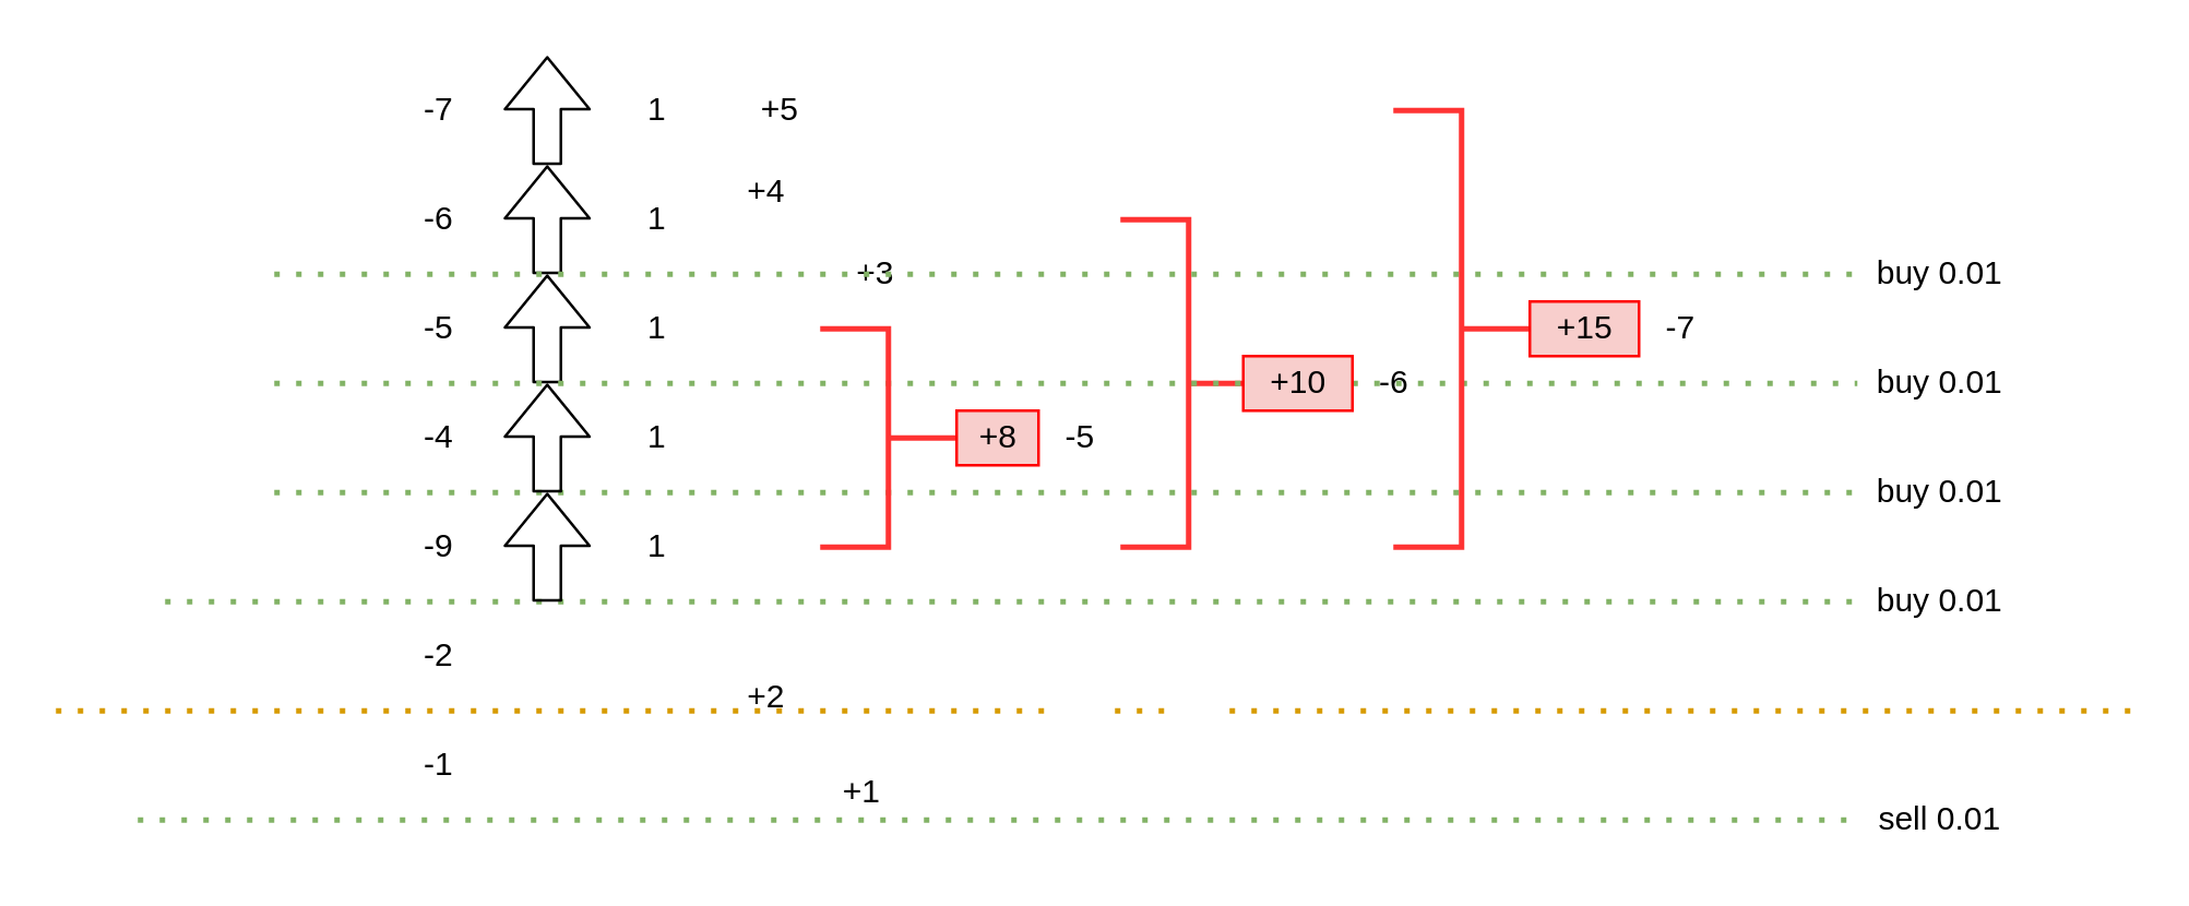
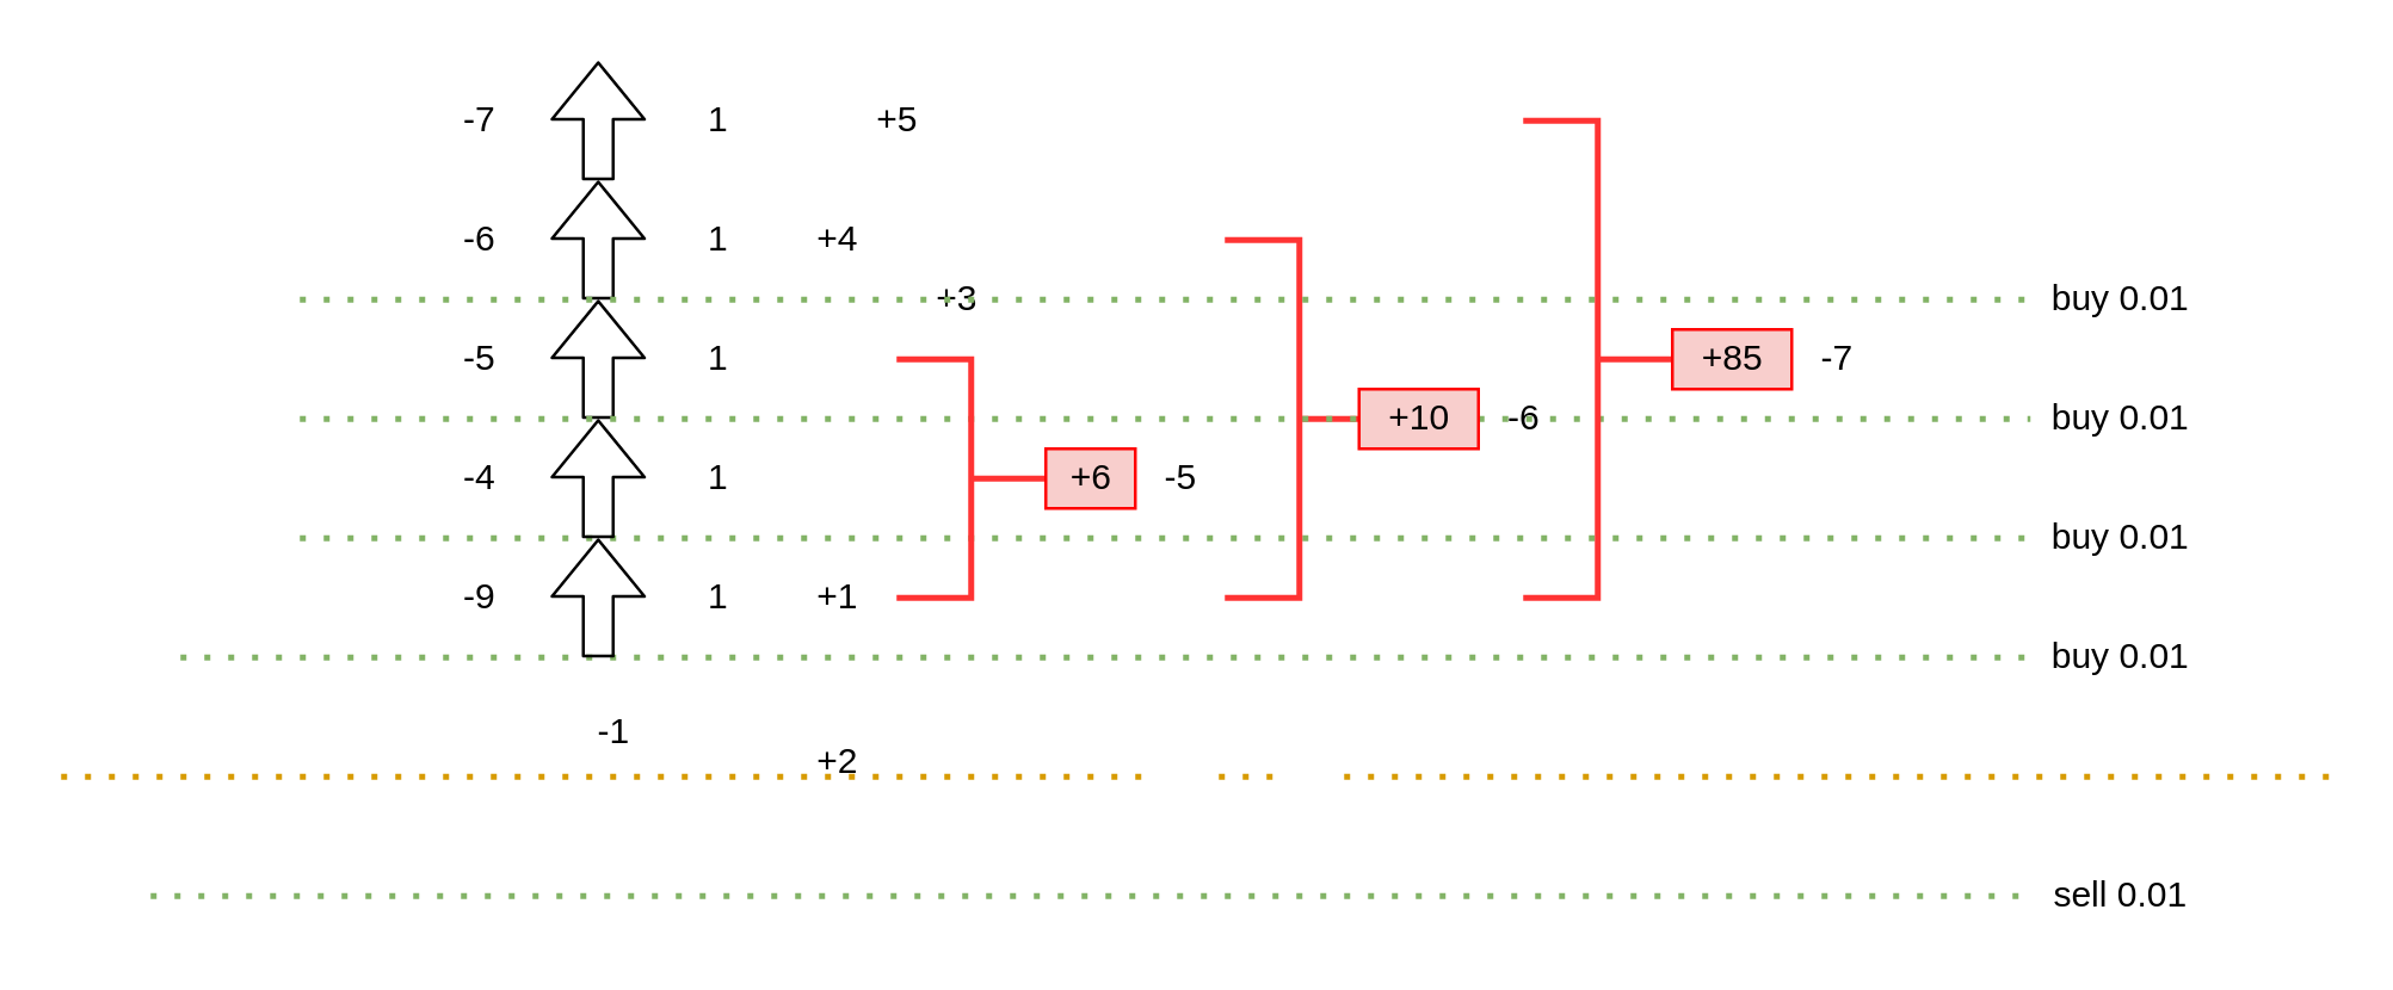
  <mxCell id="0" />
  <mxCell id="1" parent="0" />
  <mxCell id="2" value="" style="endArrow=none;dashed=1;html=1;dashPattern=1 3;strokeWidth=2;fillColor=#d5e8d4;strokeColor=#82b366;startArrow=none;" edge="1" parent="1" source="8"><mxGeometry width="50" height="50" relative="1" as="geometry"><mxPoint x="100" y="220" as="sourcePoint" /><mxPoint x="740" y="220" as="targetPoint" /></mxGeometry></mxCell>
  <mxCell id="3" value="" style="endArrow=none;dashed=1;html=1;dashPattern=1 3;strokeWidth=2;fillColor=#ffe6cc;strokeColor=#d79b00;startArrow=none;" edge="1" parent="1"><mxGeometry width="50" height="50" relative="1" as="geometry"><mxPoint x="450" y="260" as="sourcePoint" /><mxPoint x="780" y="260" as="targetPoint" /></mxGeometry></mxCell>
  <mxCell id="4" value="" style="endArrow=none;dashed=1;html=1;dashPattern=1 3;strokeWidth=2;fillColor=#d5e8d4;strokeColor=#82b366;startArrow=none;" edge="1" parent="1" source="14"><mxGeometry width="50" height="50" relative="1" as="geometry"><mxPoint x="100" y="300" as="sourcePoint" /><mxPoint x="740" y="300" as="targetPoint" /></mxGeometry></mxCell>
  <mxCell id="5" value="" style="endArrow=none;dashed=1;html=1;dashPattern=1 3;strokeWidth=2;fillColor=#d5e8d4;strokeColor=#82b366;startArrow=none;" edge="1" parent="1" source="10"><mxGeometry width="50" height="50" relative="1" as="geometry"><mxPoint x="100" y="180" as="sourcePoint" /><mxPoint x="740" y="180" as="targetPoint" /></mxGeometry></mxCell>
  <mxCell id="6" value="" style="endArrow=none;dashed=1;html=1;dashPattern=1 3;strokeWidth=2;fillColor=#d5e8d4;strokeColor=#82b366;startArrow=none;" edge="1" parent="1" source="12"><mxGeometry width="50" height="50" relative="1" as="geometry"><mxPoint x="100" y="140" as="sourcePoint" /><mxPoint x="740" y="140" as="targetPoint" /></mxGeometry></mxCell>
  <mxCell id="7" value="" style="endArrow=none;dashed=1;html=1;dashPattern=1 3;strokeWidth=2;fillColor=#d5e8d4;strokeColor=#82b366;startArrow=none;" edge="1" parent="1" source="43"><mxGeometry width="50" height="50" relative="1" as="geometry"><mxPoint x="100" y="100" as="sourcePoint" /><mxPoint x="740" y="100" as="targetPoint" /></mxGeometry></mxCell>
  <mxCell id="8" value="buy 0.01" style="text;html=1;resizable=0;autosize=1;align=center;verticalAlign=middle;points=[];fillColor=none;strokeColor=none;rounded=0;" vertex="1" parent="1"><mxGeometry x="680" y="210" width="60" height="20" as="geometry" /></mxCell>
  <mxCell id="9" value="" style="endArrow=none;dashed=1;html=1;dashPattern=1 3;strokeWidth=2;fillColor=#d5e8d4;strokeColor=#82b366;" edge="1" parent="1" target="8"><mxGeometry width="50" height="50" relative="1" as="geometry"><mxPoint x="60" y="220" as="sourcePoint" /><mxPoint x="660" y="220" as="targetPoint" /></mxGeometry></mxCell>
  <mxCell id="10" value="buy 0.01" style="text;html=1;resizable=0;autosize=1;align=center;verticalAlign=middle;points=[];fillColor=none;strokeColor=none;rounded=0;" vertex="1" parent="1"><mxGeometry x="680" y="170" width="60" height="20" as="geometry" /></mxCell>
  <mxCell id="11" value="" style="endArrow=none;dashed=1;html=1;dashPattern=1 3;strokeWidth=2;fillColor=#d5e8d4;strokeColor=#82b366;" edge="1" parent="1" target="10"><mxGeometry width="50" height="50" relative="1" as="geometry"><mxPoint x="100" y="180" as="sourcePoint" /><mxPoint x="660" y="180" as="targetPoint" /></mxGeometry></mxCell>
  <mxCell id="12" value="buy 0.01" style="text;html=1;resizable=0;autosize=1;align=center;verticalAlign=middle;points=[];fillColor=none;strokeColor=none;rounded=0;" vertex="1" parent="1"><mxGeometry x="680" y="130" width="60" height="20" as="geometry" /></mxCell>
  <mxCell id="13" value="" style="endArrow=none;dashed=1;html=1;dashPattern=1 3;strokeWidth=2;fillColor=#d5e8d4;strokeColor=#82b366;startArrow=none;" edge="1" parent="1" source="37" target="12"><mxGeometry width="50" height="50" relative="1" as="geometry"><mxPoint x="100" y="140" as="sourcePoint" /><mxPoint x="660" y="140" as="targetPoint" /></mxGeometry></mxCell>
  <mxCell id="14" value="sell 0.01" style="text;html=1;resizable=0;autosize=1;align=center;verticalAlign=middle;points=[];fillColor=none;strokeColor=none;rounded=0;" vertex="1" parent="1"><mxGeometry x="680" y="290" width="60" height="20" as="geometry" /></mxCell>
  <mxCell id="15" value="" style="endArrow=none;dashed=1;html=1;dashPattern=1 3;strokeWidth=2;fillColor=#d5e8d4;strokeColor=#82b366;" edge="1" parent="1" target="14"><mxGeometry width="50" height="50" relative="1" as="geometry"><mxPoint x="50" y="300" as="sourcePoint" /><mxPoint x="660" y="300" as="targetPoint" /></mxGeometry></mxCell>
  <mxCell id="16" value="1" style="text;html=1;resizable=0;autosize=1;align=center;verticalAlign=middle;points=[];fillColor=none;strokeColor=none;rounded=0;" vertex="1" parent="1"><mxGeometry x="230" y="190" width="20" height="20" as="geometry" /></mxCell>
  <mxCell id="17" value="1" style="text;html=1;resizable=0;autosize=1;align=center;verticalAlign=middle;points=[];fillColor=none;strokeColor=none;rounded=0;" vertex="1" parent="1"><mxGeometry x="230" y="150" width="20" height="20" as="geometry" /></mxCell>
  <mxCell id="18" value="1" style="text;html=1;resizable=0;autosize=1;align=center;verticalAlign=middle;points=[];fillColor=none;strokeColor=none;rounded=0;" vertex="1" parent="1"><mxGeometry x="230" y="110" width="20" height="20" as="geometry" /></mxCell>
  <mxCell id="19" value="" style="shape=flexArrow;endArrow=classic;html=1;" edge="1" parent="1"><mxGeometry width="50" height="50" relative="1" as="geometry"><mxPoint x="200" y="220" as="sourcePoint" /><mxPoint x="200" y="180" as="targetPoint" /></mxGeometry></mxCell>
  <mxCell id="20" value="" style="shape=flexArrow;endArrow=classic;html=1;" edge="1" parent="1"><mxGeometry width="50" height="50" relative="1" as="geometry"><mxPoint x="200" y="180" as="sourcePoint" /><mxPoint x="200" y="140" as="targetPoint" /></mxGeometry></mxCell>
  <mxCell id="21" value="" style="shape=flexArrow;endArrow=classic;html=1;" edge="1" parent="1"><mxGeometry width="50" height="50" relative="1" as="geometry"><mxPoint x="200" y="140" as="sourcePoint" /><mxPoint x="200" y="100" as="targetPoint" /></mxGeometry></mxCell>
  <mxCell id="22" value="+2&lt;br&gt;" style="text;html=1;resizable=0;autosize=1;align=center;verticalAlign=middle;points=[];fillColor=none;strokeColor=none;rounded=0;" vertex="1" parent="1"><mxGeometry x="265" y="245" width="30" height="20" as="geometry" /></mxCell>
- <mxCell id="23" value="-1" style="text;html=1;resizable=0;autosize=1;align=center;verticalAlign=middle;points=[];fillColor=none;strokeColor=none;rounded=0;" vertex="1" parent="1"><mxGeometry x="145" y="270" width="30" height="20" as="geometry" /></mxCell>
- <mxCell id="24" value="-2&lt;br&gt;" style="text;html=1;resizable=0;autosize=1;align=center;verticalAlign=middle;points=[];fillColor=none;strokeColor=none;rounded=0;" vertex="1" parent="1"><mxGeometry x="145" y="230" width="30" height="20" as="geometry" /></mxCell>
+ <mxCell id="23" value="-1" style="text;html=1;resizable=0;autosize=1;align=center;verticalAlign=middle;points=[];fillColor=none;strokeColor=none;rounded=0;" vertex="1" parent="1"><mxGeometry x="190" y="235" width="30" height="20" as="geometry" /></mxCell>
  <mxCell id="25" value="-9" style="text;html=1;resizable=0;autosize=1;align=center;verticalAlign=middle;points=[];fillColor=none;strokeColor=none;rounded=0;" vertex="1" parent="1"><mxGeometry x="145" y="190" width="30" height="20" as="geometry" /></mxCell>
  <mxCell id="26" value="-4" style="text;html=1;resizable=0;autosize=1;align=center;verticalAlign=middle;points=[];fillColor=none;strokeColor=none;rounded=0;" vertex="1" parent="1"><mxGeometry x="145" y="150" width="30" height="20" as="geometry" /></mxCell>
  <mxCell id="27" value="-5&lt;br&gt;" style="text;html=1;resizable=0;autosize=1;align=center;verticalAlign=middle;points=[];fillColor=none;strokeColor=none;rounded=0;" vertex="1" parent="1"><mxGeometry x="145" y="110" width="30" height="20" as="geometry" /></mxCell>
- <mxCell id="28" value="+4" style="text;html=1;resizable=0;autosize=1;align=center;verticalAlign=middle;points=[];fillColor=none;strokeColor=none;rounded=0;" vertex="1" parent="1"><mxGeometry x="265" y="60" width="30" height="20" as="geometry" /></mxCell>
- <mxCell id="29" value="+1&lt;br&gt;" style="text;html=1;resizable=0;autosize=1;align=center;verticalAlign=middle;points=[];fillColor=none;strokeColor=none;rounded=0;" vertex="1" parent="1"><mxGeometry x="300" y="280" width="30" height="20" as="geometry" /></mxCell>
+ <mxCell id="28" value="+4" style="text;html=1;resizable=0;autosize=1;align=center;verticalAlign=middle;points=[];fillColor=none;strokeColor=none;rounded=0;" vertex="1" parent="1"><mxGeometry x="265" y="70" width="30" height="20" as="geometry" /></mxCell>
+ <mxCell id="29" value="+1&lt;br&gt;" style="text;html=1;resizable=0;autosize=1;align=center;verticalAlign=middle;points=[];fillColor=none;strokeColor=none;rounded=0;" vertex="1" parent="1"><mxGeometry x="265" y="190" width="30" height="20" as="geometry" /></mxCell>
  <mxCell id="30" value="" style="endArrow=none;dashed=1;html=1;dashPattern=1 3;strokeWidth=2;fillColor=#ffe6cc;strokeColor=#d79b00;startArrow=none;" edge="1" parent="1"><mxGeometry width="50" height="50" relative="1" as="geometry"><mxPoint x="408" y="260" as="sourcePoint" /><mxPoint x="430" y="260" as="targetPoint" /></mxGeometry></mxCell>
  <mxCell id="31" value="" style="endArrow=none;dashed=1;html=1;dashPattern=1 3;strokeWidth=2;fillColor=#ffe6cc;strokeColor=#d79b00;" edge="1" parent="1"><mxGeometry width="50" height="50" relative="1" as="geometry"><mxPoint x="20" y="260" as="sourcePoint" /><mxPoint x="388" y="260" as="targetPoint" /></mxGeometry></mxCell>
  <mxCell id="32" value="-6&lt;br&gt;" style="text;html=1;resizable=0;autosize=1;align=center;verticalAlign=middle;points=[];fillColor=none;strokeColor=none;rounded=0;" vertex="1" parent="1"><mxGeometry x="145" y="70" width="30" height="20" as="geometry" /></mxCell>
  <mxCell id="33" value="1" style="text;html=1;resizable=0;autosize=1;align=center;verticalAlign=middle;points=[];fillColor=none;strokeColor=none;rounded=0;" vertex="1" parent="1"><mxGeometry x="230" y="70" width="20" height="20" as="geometry" /></mxCell>
  <mxCell id="34" value="+3&lt;br&gt;" style="text;html=1;resizable=0;autosize=1;align=center;verticalAlign=middle;points=[];fillColor=none;strokeColor=none;rounded=0;" vertex="1" parent="1"><mxGeometry x="305" y="90" width="30" height="20" as="geometry" /></mxCell>
  <mxCell id="35" value="" style="strokeWidth=2;html=1;shape=mxgraph.flowchart.annotation_2;align=left;labelPosition=right;pointerEvents=1;rotation=-180;strokeColor=#FF3333;" vertex="1" parent="1"><mxGeometry x="410" y="80" width="50" height="120" as="geometry" /></mxCell>
  <mxCell id="36" value="" style="shape=flexArrow;endArrow=classic;html=1;" edge="1" parent="1"><mxGeometry width="50" height="50" relative="1" as="geometry"><mxPoint x="200" y="100" as="sourcePoint" /><mxPoint x="200" y="60" as="targetPoint" /></mxGeometry></mxCell>
  <mxCell id="37" value="+10" style="text;html=1;resizable=0;autosize=1;align=center;verticalAlign=middle;points=[];fillColor=#f8cecc;rounded=0;strokeColor=#FF0000;" vertex="1" parent="1"><mxGeometry x="455" y="130" width="40" height="20" as="geometry" /></mxCell>
  <mxCell id="38" value="" style="endArrow=none;dashed=1;html=1;dashPattern=1 3;strokeWidth=2;fillColor=#d5e8d4;strokeColor=#82b366;" edge="1" parent="1" target="37"><mxGeometry width="50" height="50" relative="1" as="geometry"><mxPoint x="100" y="140" as="sourcePoint" /><mxPoint x="540" y="140" as="targetPoint" /></mxGeometry></mxCell>
  <mxCell id="39" value="" style="strokeWidth=2;html=1;shape=mxgraph.flowchart.annotation_2;align=left;labelPosition=right;pointerEvents=1;rotation=-180;strokeColor=#FF3333;" vertex="1" parent="1"><mxGeometry x="300" y="120" width="50" height="80" as="geometry" /></mxCell>
- <mxCell id="40" value="+8" style="text;html=1;resizable=0;autosize=1;align=center;verticalAlign=middle;points=[];fillColor=#f8cecc;rounded=0;strokeColor=#FF0000;" vertex="1" parent="1"><mxGeometry x="350" y="150" width="30" height="20" as="geometry" /></mxCell>
+ <mxCell id="40" value="+6" style="text;html=1;resizable=0;autosize=1;align=center;verticalAlign=middle;points=[];fillColor=#f8cecc;rounded=0;strokeColor=#FF0000;" vertex="1" parent="1"><mxGeometry x="350" y="150" width="30" height="20" as="geometry" /></mxCell>
  <mxCell id="41" value="-5&lt;br&gt;" style="text;html=1;resizable=0;autosize=1;align=center;verticalAlign=middle;points=[];fillColor=none;strokeColor=none;rounded=0;" vertex="1" parent="1"><mxGeometry x="380" y="150" width="30" height="20" as="geometry" /></mxCell>
  <mxCell id="42" value="-6&lt;br&gt;" style="text;html=1;resizable=0;autosize=1;align=center;verticalAlign=middle;points=[];fillColor=none;strokeColor=none;rounded=0;" vertex="1" parent="1"><mxGeometry x="495" y="130" width="30" height="20" as="geometry" /></mxCell>
  <mxCell id="43" value="buy 0.01" style="text;html=1;resizable=0;autosize=1;align=center;verticalAlign=middle;points=[];fillColor=none;strokeColor=none;rounded=0;" vertex="1" parent="1"><mxGeometry x="680" y="90" width="60" height="20" as="geometry" /></mxCell>
  <mxCell id="44" value="" style="endArrow=none;dashed=1;html=1;dashPattern=1 3;strokeWidth=2;fillColor=#d5e8d4;strokeColor=#82b366;" edge="1" parent="1" target="43"><mxGeometry width="50" height="50" relative="1" as="geometry"><mxPoint x="100" y="100" as="sourcePoint" /><mxPoint x="660" y="100" as="targetPoint" /></mxGeometry></mxCell>
- <mxCell id="45" value="+5&lt;br&gt;" style="text;html=1;resizable=0;autosize=1;align=center;verticalAlign=middle;points=[];fillColor=none;strokeColor=none;rounded=0;" vertex="1" parent="1"><mxGeometry x="270" y="30" width="30" height="20" as="geometry" /></mxCell>
+ <mxCell id="45" value="+5&lt;br&gt;" style="text;html=1;resizable=0;autosize=1;align=center;verticalAlign=middle;points=[];fillColor=none;strokeColor=none;rounded=0;" vertex="1" parent="1"><mxGeometry x="285" y="30" width="30" height="20" as="geometry" /></mxCell>
  <mxCell id="46" value="1" style="text;html=1;resizable=0;autosize=1;align=center;verticalAlign=middle;points=[];fillColor=none;strokeColor=none;rounded=0;" vertex="1" parent="1"><mxGeometry x="230" y="30" width="20" height="20" as="geometry" /></mxCell>
  <mxCell id="47" value="" style="shape=flexArrow;endArrow=classic;html=1;" edge="1" parent="1"><mxGeometry width="50" height="50" relative="1" as="geometry"><mxPoint x="200" y="60" as="sourcePoint" /><mxPoint x="200" y="20" as="targetPoint" /></mxGeometry></mxCell>
  <mxCell id="48" value="-7&lt;br&gt;" style="text;html=1;resizable=0;autosize=1;align=center;verticalAlign=middle;points=[];fillColor=none;strokeColor=none;rounded=0;" vertex="1" parent="1"><mxGeometry x="145" y="30" width="30" height="20" as="geometry" /></mxCell>
  <mxCell id="49" value="" style="strokeWidth=2;html=1;shape=mxgraph.flowchart.annotation_2;align=left;labelPosition=right;pointerEvents=1;rotation=-180;strokeColor=#FF3333;" vertex="1" parent="1"><mxGeometry x="510" y="40" width="50" height="160" as="geometry" /></mxCell>
- <mxCell id="50" value="+15&lt;br&gt;" style="text;html=1;resizable=0;autosize=1;align=center;verticalAlign=middle;points=[];fillColor=#f8cecc;rounded=0;strokeColor=#FF0000;" vertex="1" parent="1"><mxGeometry x="560" y="110" width="40" height="20" as="geometry" /></mxCell>
+ <mxCell id="50" value="+85&lt;br&gt;" style="text;html=1;resizable=0;autosize=1;align=center;verticalAlign=middle;points=[];fillColor=#f8cecc;rounded=0;strokeColor=#FF0000;" vertex="1" parent="1"><mxGeometry x="560" y="110" width="40" height="20" as="geometry" /></mxCell>
  <mxCell id="51" value="-7&lt;br&gt;" style="text;html=1;resizable=0;autosize=1;align=center;verticalAlign=middle;points=[];fillColor=none;strokeColor=none;rounded=0;" vertex="1" parent="1"><mxGeometry x="600" y="110" width="30" height="20" as="geometry" /></mxCell>
